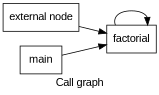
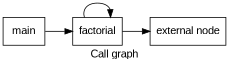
  digraph {
    fontname="Liberation Sans"
    label="Call graph"
    rankdir=LR
    node [fontname="Liberation Sans" shape=record]
    edge [fontname="Liberation Sans"]
    n1 [label="{external node}"]
    n2 [label="{factorial}"]
    n3 [label="{main}"]
-   n1 -> n2
+   n2 -> n1
    n2 -> n2
    n3 -> n2
  }
